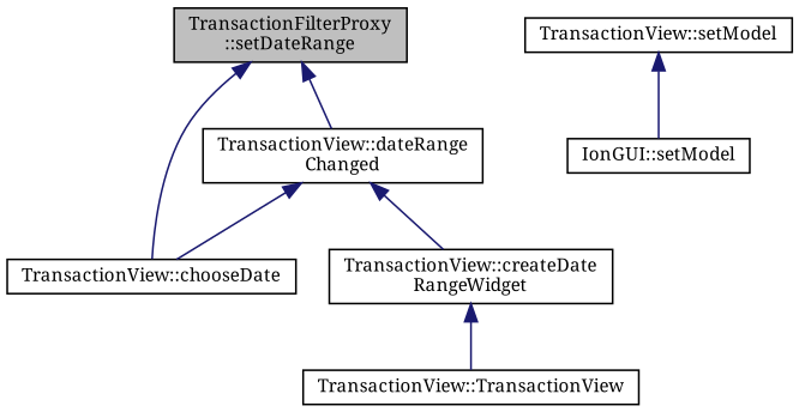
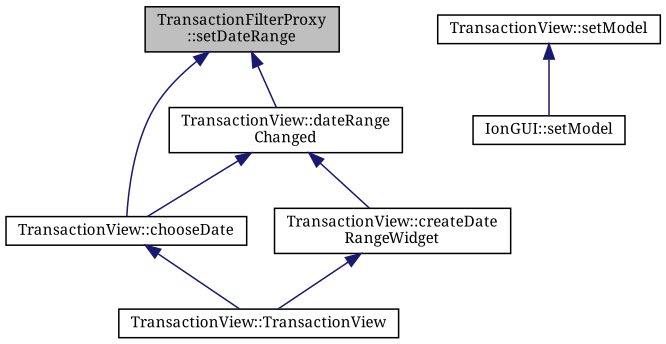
  digraph {
    fontname="Noto Serif"
    rankdir=TB
    node [color=black fillcolor=white fontname="Noto Serif" fontsize=10 shape=record style=filled]
    edge [color=midnightblue dir=back fontname="Noto Serif" fontsize=10 labelfontname=Helvetica labelfontsize=10 style=solid]
    n1 [fillcolor=grey75 fontcolor=black height=0.2 label="TransactionFilterProxy\l::setDateRange" width=0.4]
    n2 [height=0.2 label="TransactionView::chooseDate" width=0.4]
    n3 [height=0.2 label="TransactionView::dateRange\lChanged" width=0.4]
    n4 [height=0.2 label="TransactionView::TransactionView" width=0.4]
    n5 [height=0.2 label="TransactionView::createDate\lRangeWidget" width=0.4]
    n6 [height=0.2 label="TransactionView::setModel" width=0.4]
    n7 [height=0.2 label="IonGUI::setModel" width=0.4]
    n1 -> n2
    n1 -> n3
+   n2 -> n4
    n3 -> n2
    n3 -> n5
    n5 -> n4
    n6 -> n7
  }
